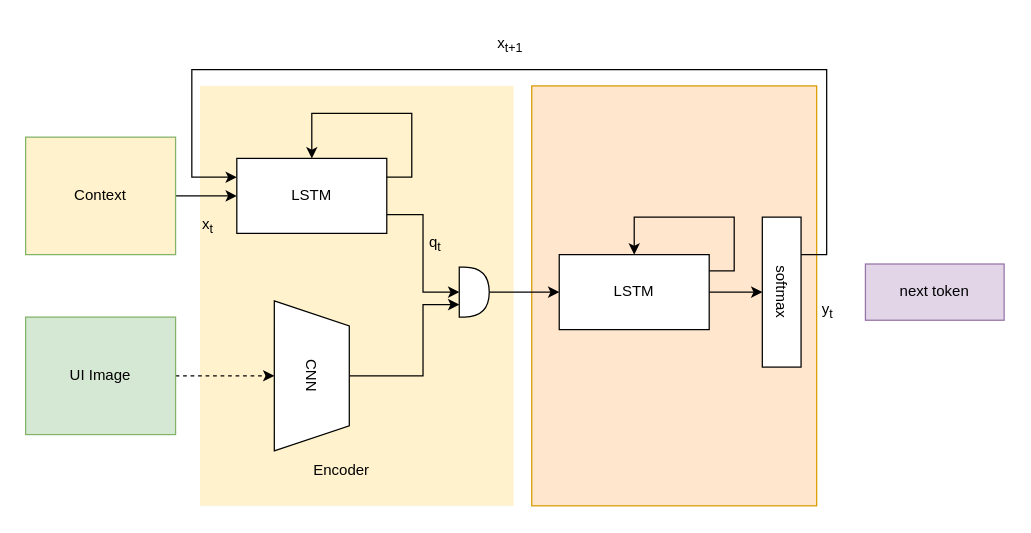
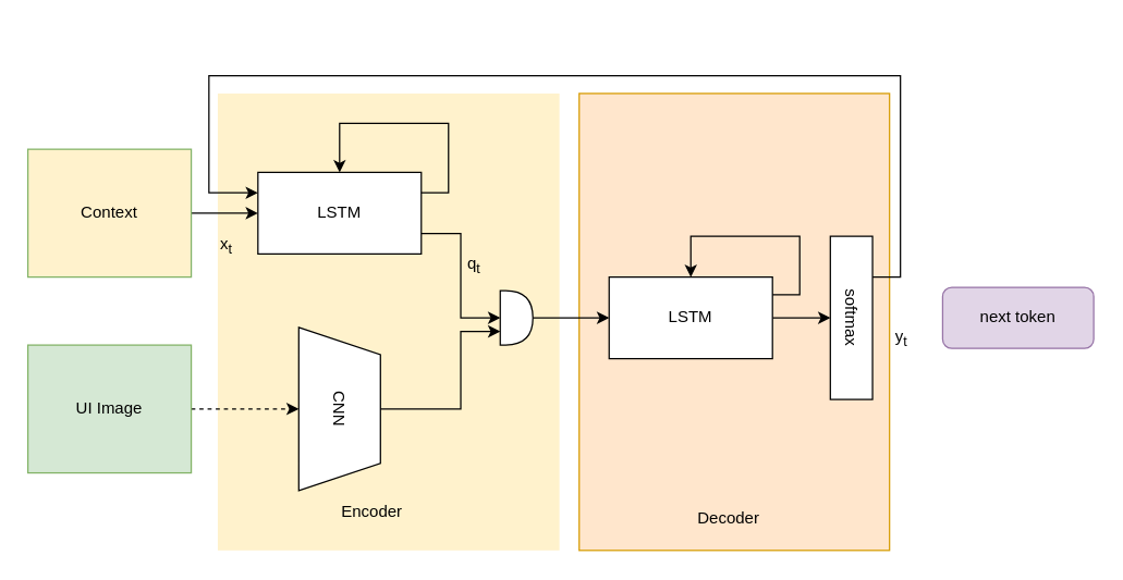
  <mxCell id="0" />
  <mxCell id="1" parent="0" />
  <mxCell id="2" value="" style="rounded=0;whiteSpace=wrap;html=1;fillColor=#ffe6cc;strokeColor=#d79b00;" vertex="1" parent="1"><mxGeometry x="425" y="68" width="228" height="336" as="geometry" /></mxCell>
  <mxCell id="3" value="" style="rounded=0;whiteSpace=wrap;html=1;fillColor=#fff2cc;strokeColor=none;" vertex="1" parent="1"><mxGeometry x="159.5" y="68" width="251" height="336" as="geometry" /></mxCell>
  <mxCell id="4" style="edgeStyle=orthogonalEdgeStyle;rounded=0;orthogonalLoop=1;jettySize=auto;html=1;exitX=1;exitY=0.5;exitDx=0;exitDy=0;entryX=0.5;entryY=1;entryDx=0;entryDy=0;dashed=1;" edge="1" parent="1" source="5" target="12"><mxGeometry relative="1" as="geometry" /></mxCell>
  <mxCell id="5" value="UI Image" style="rounded=0;whiteSpace=wrap;html=1;fillColor=#d5e8d4;strokeColor=#82b366;" vertex="1" parent="1"><mxGeometry x="20" y="253" width="120" height="94" as="geometry" /></mxCell>
  <mxCell id="6" style="edgeStyle=orthogonalEdgeStyle;rounded=0;orthogonalLoop=1;jettySize=auto;html=1;exitX=1;exitY=0.5;exitDx=0;exitDy=0;" edge="1" parent="1" source="7" target="9"><mxGeometry relative="1" as="geometry" /></mxCell>
  <mxCell id="7" value="Context" style="rounded=0;whiteSpace=wrap;html=1;fillColor=#fff2cc;strokeColor=#82b366;" vertex="1" parent="1"><mxGeometry x="20" y="109" width="120" height="94" as="geometry" /></mxCell>
  <mxCell id="8" style="edgeStyle=orthogonalEdgeStyle;rounded=0;orthogonalLoop=1;jettySize=auto;html=1;exitX=1;exitY=0.75;exitDx=0;exitDy=0;entryX=0;entryY=0.5;entryDx=0;entryDy=0;" edge="1" parent="1" source="9" target="14"><mxGeometry relative="1" as="geometry" /></mxCell>
  <mxCell id="9" value="LSTM" style="rounded=0;whiteSpace=wrap;html=1;" vertex="1" parent="1"><mxGeometry x="189" y="126" width="120" height="60" as="geometry" /></mxCell>
  <mxCell id="10" style="edgeStyle=orthogonalEdgeStyle;rounded=0;orthogonalLoop=1;jettySize=auto;html=1;exitX=1;exitY=0.25;exitDx=0;exitDy=0;entryX=0.5;entryY=0;entryDx=0;entryDy=0;" edge="1" parent="1" source="9" target="9"><mxGeometry relative="1" as="geometry"><Array as="points"><mxPoint x="329" y="141" /><mxPoint x="329" y="90" /><mxPoint x="249" y="90" /></Array></mxGeometry></mxCell>
  <mxCell id="11" style="edgeStyle=orthogonalEdgeStyle;rounded=0;orthogonalLoop=1;jettySize=auto;html=1;exitX=0.5;exitY=0;exitDx=0;exitDy=0;entryX=0;entryY=0.75;entryDx=0;entryDy=0;" edge="1" parent="1" source="12" target="14"><mxGeometry relative="1" as="geometry"><Array as="points"><mxPoint x="338" y="300" /><mxPoint x="338" y="243" /></Array></mxGeometry></mxCell>
  <mxCell id="12" value="CNN" style="shape=trapezoid;perimeter=trapezoidPerimeter;whiteSpace=wrap;html=1;fixedSize=1;rotation=90;" vertex="1" parent="1"><mxGeometry x="189" y="270" width="120" height="60" as="geometry" /></mxCell>
  <mxCell id="13" style="edgeStyle=orthogonalEdgeStyle;rounded=0;orthogonalLoop=1;jettySize=auto;html=1;exitX=1;exitY=0.5;exitDx=0;exitDy=0;entryX=0;entryY=0.5;entryDx=0;entryDy=0;" edge="1" parent="1" source="14" target="17"><mxGeometry relative="1" as="geometry" /></mxCell>
  <mxCell id="14" value="" style="shape=delay;whiteSpace=wrap;html=1;" vertex="1" parent="1"><mxGeometry x="367" y="213" width="24" height="40" as="geometry" /></mxCell>
  <mxCell id="15" value="Encoder" style="text;html=1;strokeColor=none;fillColor=none;align=center;verticalAlign=middle;whiteSpace=wrap;rounded=0;" vertex="1" parent="1"><mxGeometry x="243" y="361" width="60" height="30" as="geometry" /></mxCell>
  <mxCell id="16" style="edgeStyle=orthogonalEdgeStyle;rounded=0;orthogonalLoop=1;jettySize=auto;html=1;exitX=1;exitY=0.5;exitDx=0;exitDy=0;entryX=0.5;entryY=1;entryDx=0;entryDy=0;" edge="1" parent="1" source="17" target="20"><mxGeometry relative="1" as="geometry" /></mxCell>
  <mxCell id="17" value="LSTM" style="rounded=0;whiteSpace=wrap;html=1;" vertex="1" parent="1"><mxGeometry x="447" y="203" width="120" height="60" as="geometry" /></mxCell>
  <mxCell id="18" style="edgeStyle=orthogonalEdgeStyle;rounded=0;orthogonalLoop=1;jettySize=auto;html=1;entryX=0.5;entryY=0;entryDx=0;entryDy=0;" edge="1" parent="1" target="17"><mxGeometry relative="1" as="geometry"><mxPoint x="570" y="216" as="sourcePoint" /><Array as="points"><mxPoint x="567" y="216" /><mxPoint x="587" y="216" /><mxPoint x="587" y="173" /><mxPoint x="507" y="173" /></Array></mxGeometry></mxCell>
  <mxCell id="19" style="edgeStyle=orthogonalEdgeStyle;rounded=0;orthogonalLoop=1;jettySize=auto;html=1;exitX=0.25;exitY=0;exitDx=0;exitDy=0;entryX=0;entryY=0.25;entryDx=0;entryDy=0;" edge="1" parent="1" source="20" target="9"><mxGeometry relative="1" as="geometry"><Array as="points"><mxPoint x="661" y="203" /><mxPoint x="661" y="55" /><mxPoint x="153" y="55" /><mxPoint x="153" y="141" /></Array></mxGeometry></mxCell>
  <mxCell id="20" value="softmax" style="rounded=0;whiteSpace=wrap;html=1;rotation=90;" vertex="1" parent="1"><mxGeometry x="565" y="217.5" width="120" height="31" as="geometry" /></mxCell>
- <mxCell id="21" value="next token" style="rounded=0;whiteSpace=wrap;html=1;fillColor=#e1d5e7;strokeColor=#9673a6;" vertex="1" parent="1"><mxGeometry x="692" y="210.5" width="111" height="45" as="geometry" /></mxCell>
+ <mxCell id="21" value="next token" style="whiteSpace=wrap;html=1;fillColor=#e1d5e7;strokeColor=#9673a6;rounded=1;" vertex="1" parent="1"><mxGeometry x="692" y="210.5" width="111" height="45" as="geometry" /></mxCell>
+ <mxCell id="22" value="Decoder" style="text;html=1;strokeColor=none;fillColor=none;align=center;verticalAlign=middle;whiteSpace=wrap;rounded=0;" vertex="1" parent="1"><mxGeometry x="505" y="366" width="60" height="30" as="geometry" /></mxCell>
  <mxCell id="23" value="x&lt;sub&gt;t&lt;/sub&gt;" style="text;html=1;strokeColor=none;fillColor=none;align=center;verticalAlign=middle;whiteSpace=wrap;rounded=0;" vertex="1" parent="1"><mxGeometry x="136" y="165" width="60" height="30" as="geometry" /></mxCell>
  <mxCell id="24" value="&lt;sub&gt;&lt;span style=&quot;font-size: 12px;&quot;&gt;q&lt;sub&gt;t&lt;/sub&gt;&lt;/span&gt;&lt;/sub&gt;" style="text;html=1;strokeColor=none;fillColor=none;align=center;verticalAlign=middle;whiteSpace=wrap;rounded=0;" vertex="1" parent="1"><mxGeometry x="318" y="177" width="60" height="30" as="geometry" /></mxCell>
- <mxCell id="25" value="x&lt;sub&gt;t+1&lt;/sub&gt;" style="text;html=1;strokeColor=none;fillColor=none;align=center;verticalAlign=middle;whiteSpace=wrap;rounded=0;" vertex="1" parent="1"><mxGeometry x="378" y="20" width="60" height="30" as="geometry" /></mxCell>
  <mxCell id="26" value="y&lt;sub&gt;t&lt;/sub&gt;" style="text;html=1;strokeColor=none;fillColor=none;align=center;verticalAlign=middle;whiteSpace=wrap;rounded=0;" vertex="1" parent="1"><mxGeometry x="632" y="233" width="60" height="30" as="geometry" /></mxCell>
